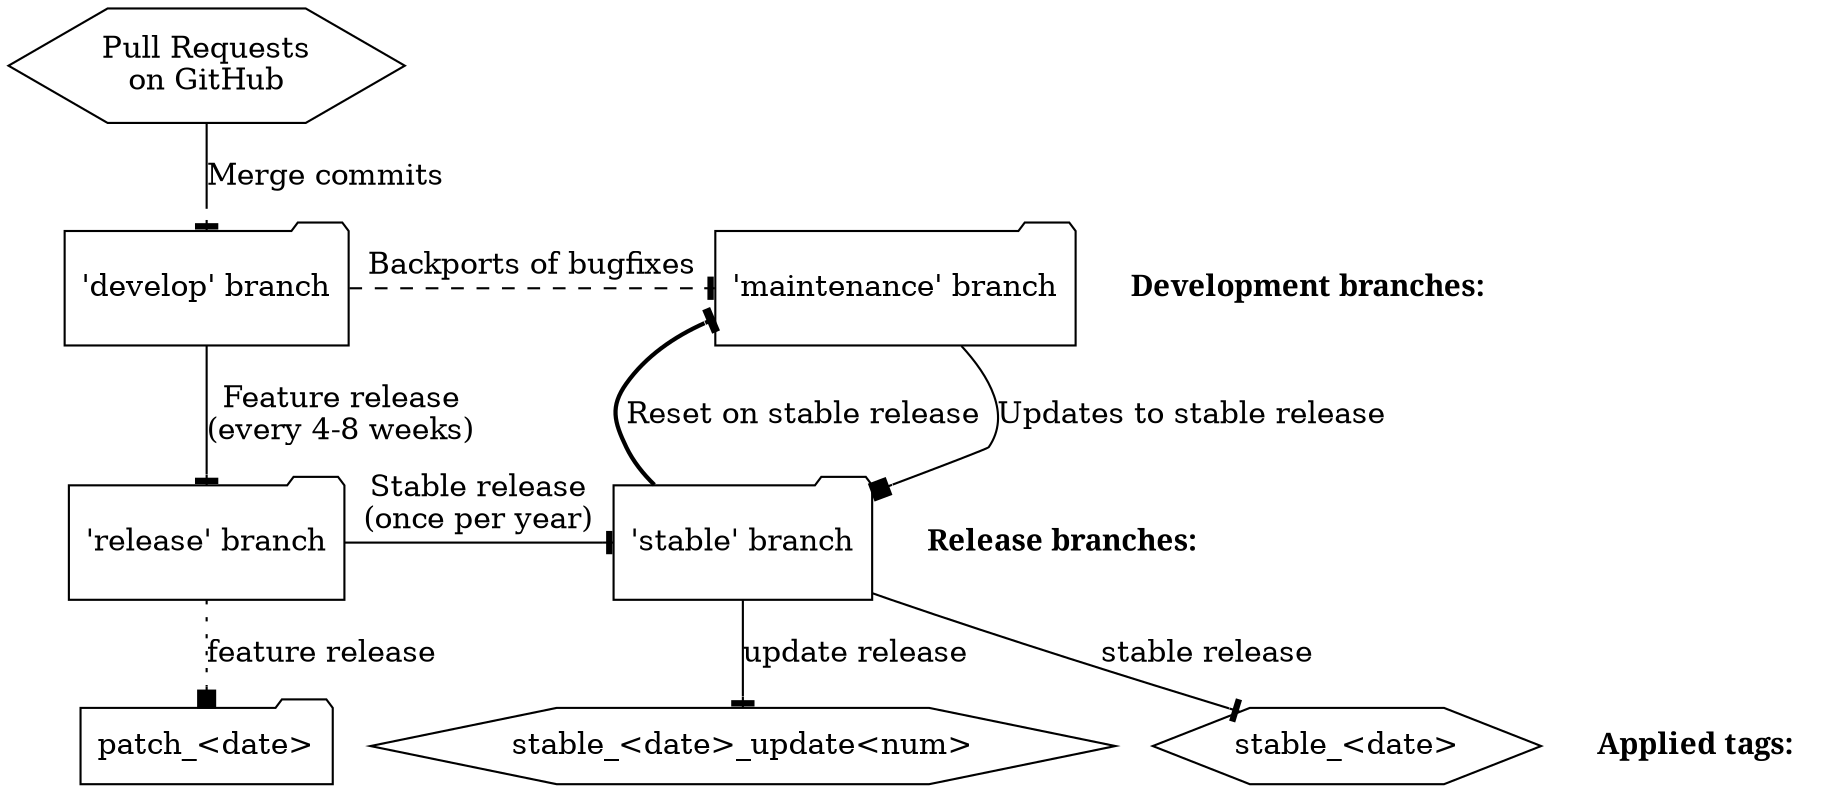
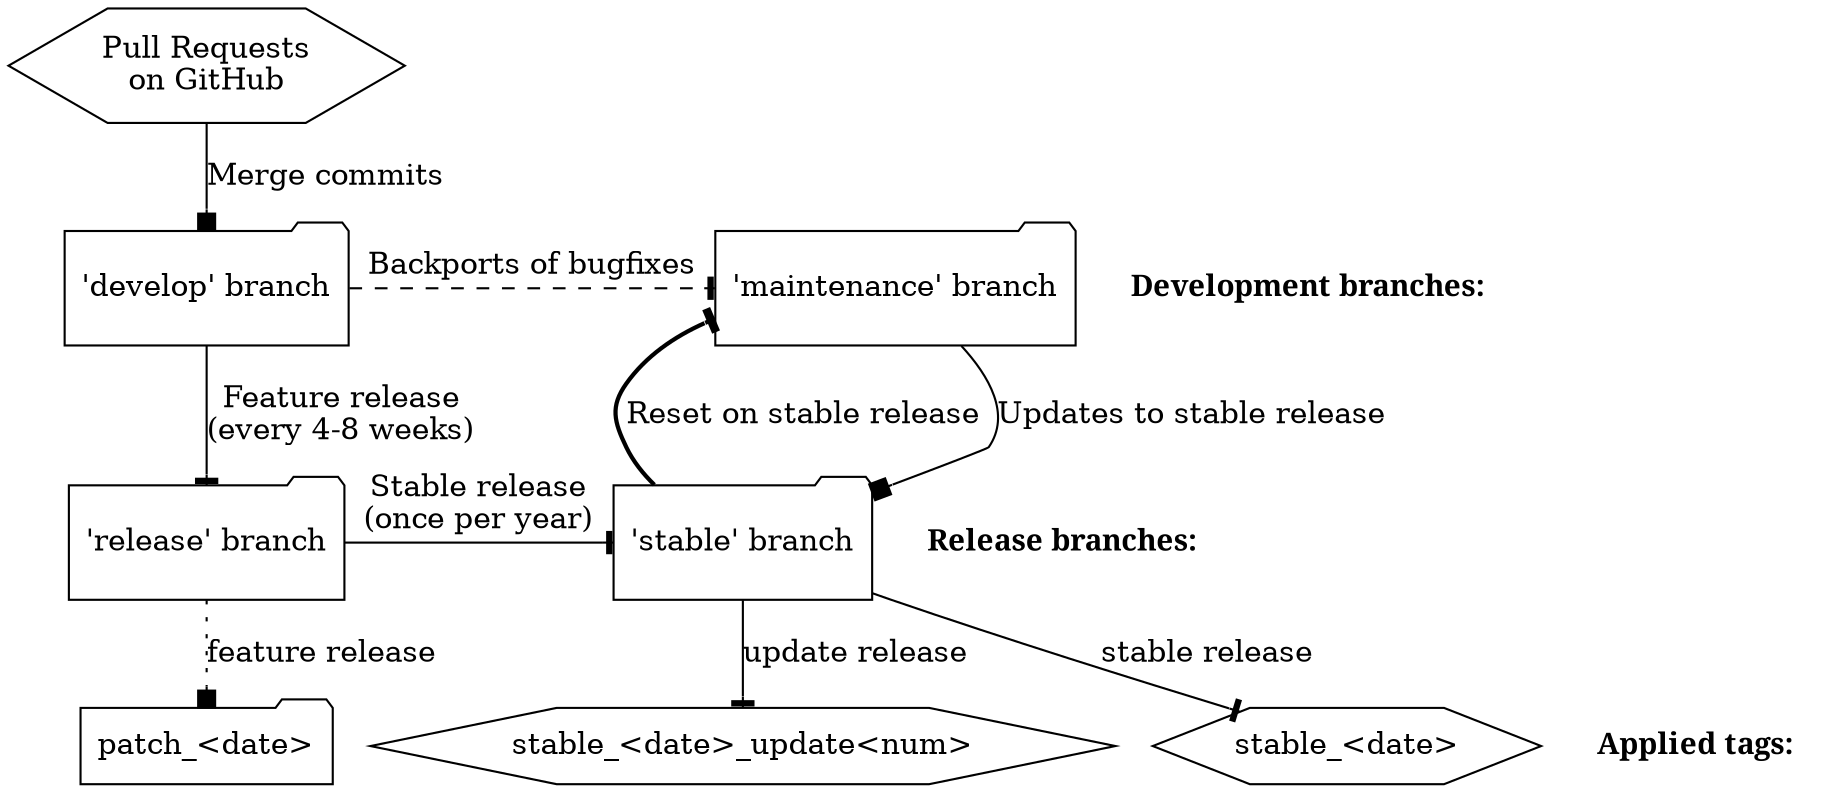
  digraph {
    rankdir=TB
    node [shape=folder]
    edge [arrowhead=tee]
    n1 [height=0.75 label="'develop' branch"]
    n2 [fontname=bold label="Development branches:" shape=none]
    n3 [height=0.75 label="'maintenance' branch"]
    n4 [fontname=bold label="Release branches:" shape=none]
    n5 [height=0.75 label="'release' branch"]
    n6 [height=0.75 label="'stable' branch"]
    n7 [fontname=bold label="Applied tags:" shape=none]
    n8 [label="patch_<date>"]
    n9 [label="stable_<date>" shape=hexagon]
    n10 [label="stable_<date>_update<num>" shape=hexagon]
    n11 [height=0.75 label="Pull Requests\non GitHub" shape=hexagon]
    subgraph sub_1 {
      rank=same
      n1
      n2
      n3
    }
    subgraph sub_2 {
      rank=same
      n4
      n5
      n6
    }
    subgraph sub_3 {
      rank=same
      n7
      n8
      n9
      n10
    }
    n1 -> n3 [label="Backports of bugfixes" style=dashed]
    n1 -> n5 [label="Feature release\n(every 4-8 weeks)"]
    n3 -> n6 [arrowhead=box label="Updates to stable release"]
    n5 -> n6 [label="Stable release\n(once per year)"]
    n5 -> n8 [arrowhead=box label="feature release" style=dotted]
    n6 -> n3 [label="Reset on stable release" style="setlinewidth(2)"]
    n6 -> n9 [label="stable release" style=solid]
    n6 -> n10 [label="update release" style=solid]
-   n11 -> n1 [label="Merge commits"]
+   n11 -> n1 [arrowhead=box label="Merge commits"]
  }
